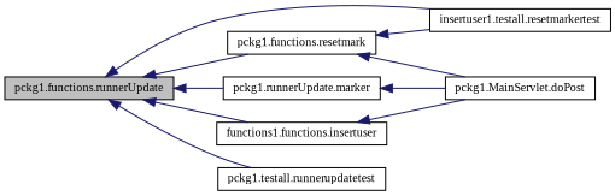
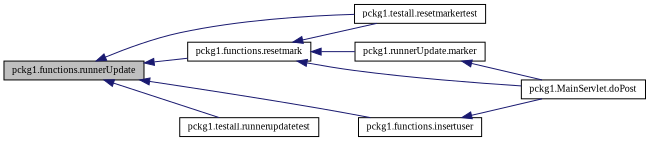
  digraph {
    fontname="Liberation Serif"
    rankdir=LR
    node [color=black fillcolor=white fontname="Liberation Serif" fontsize=10 shape=record style=filled]
    edge [color=midnightblue dir=back fontname="Liberation Serif" fontsize=10 labelfontname=Helvetica labelfontsize=10 style=solid]
    n1 [fillcolor=grey75 fontcolor=black height=0.2 label="pckg1.functions.runnerUpdate" width=0.4]
    n2 [height=0.2 label="pckg1.functions.resetmark" width=0.4]
-   n3 [height=0.2 label="insertuser1.testall.resetmarkertest" width=0.4]
+   n3 [height=0.2 label="pckg1.testall.resetmarkertest" width=0.4]
    n4 [height=0.2 label="pckg1.runnerUpdate.marker" width=0.4]
-   n5 [height=0.2 label="functions1.functions.insertuser" width=0.4]
+   n5 [height=0.2 label="pckg1.functions.insertuser" width=0.4]
    n6 [height=0.2 label="pckg1.testall.runnerupdatetest" width=0.4]
    n7 [height=0.2 label="pckg1.MainServlet.doPost" width=0.4]
    n1 -> n2
    n1 -> n3
-   n1 -> n4
+   n2 -> n4
    n1 -> n5
    n1 -> n6
    n2 -> n3
    n2 -> n7
    n4 -> n7
    n5 -> n7
  }
